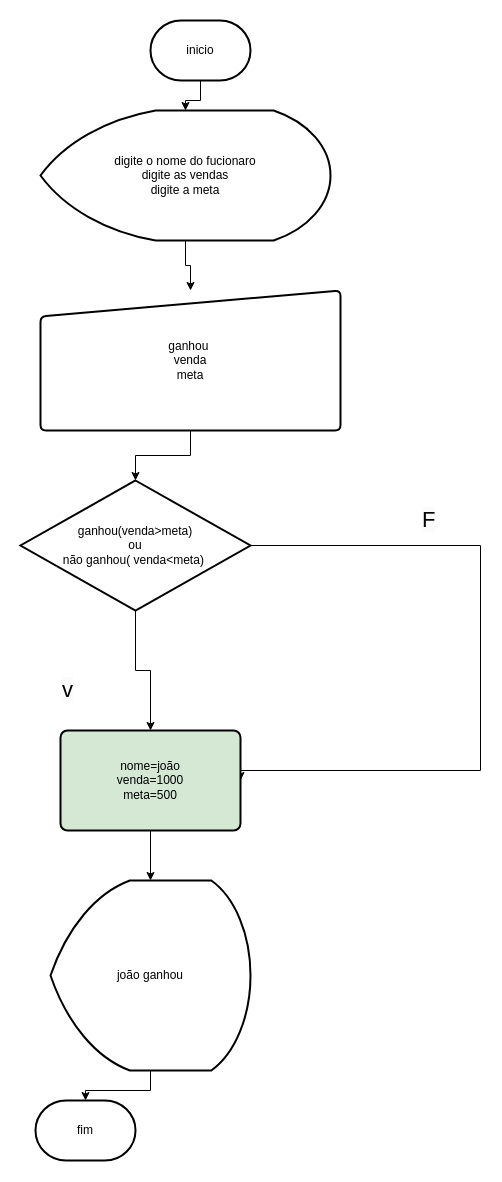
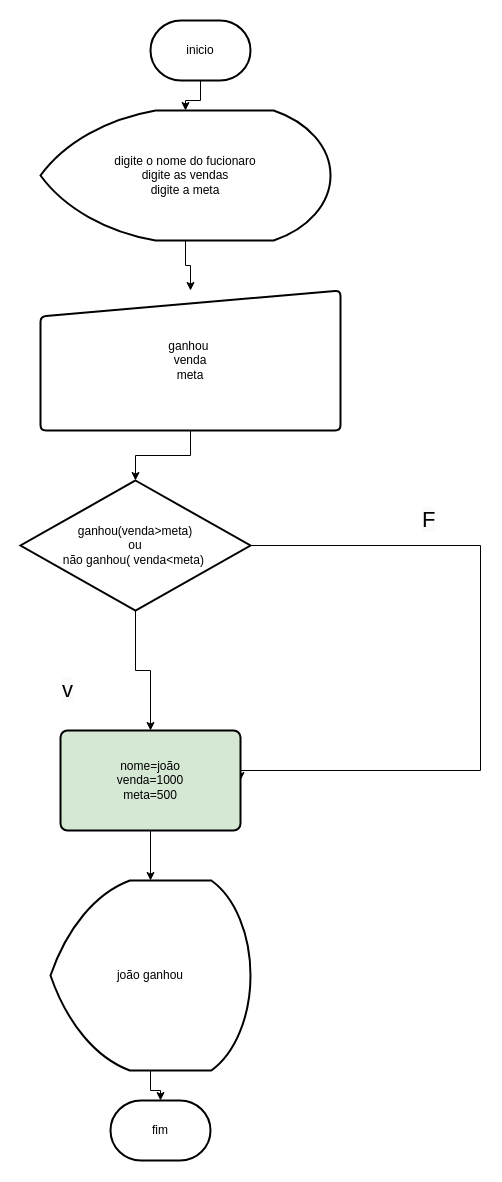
  <mxCell id="0" />
  <mxCell id="1" parent="0" />
  <mxCell id="2" value="" style="edgeStyle=orthogonalEdgeStyle;rounded=0;orthogonalLoop=1;jettySize=auto;html=1;" edge="1" parent="1" source="3" target="7"><mxGeometry relative="1" as="geometry" /></mxCell>
  <mxCell id="3" value="inicio&lt;br&gt;" style="strokeWidth=2;html=1;shape=mxgraph.flowchart.terminator;whiteSpace=wrap;" vertex="1" parent="1"><mxGeometry x="150" y="20" width="100" height="60" as="geometry" /></mxCell>
  <mxCell id="4" value="" style="edgeStyle=orthogonalEdgeStyle;rounded=0;orthogonalLoop=1;jettySize=auto;html=1;" edge="1" parent="1" source="5" target="10"><mxGeometry relative="1" as="geometry" /></mxCell>
  <mxCell id="5" value="ganhou&amp;nbsp;&lt;br&gt;venda&lt;br&gt;meta&lt;br&gt;" style="html=1;strokeWidth=2;shape=manualInput;whiteSpace=wrap;rounded=1;size=26;arcSize=11;" vertex="1" parent="1"><mxGeometry x="40" y="290" width="300" height="140" as="geometry" /></mxCell>
  <mxCell id="6" value="" style="edgeStyle=orthogonalEdgeStyle;rounded=0;orthogonalLoop=1;jettySize=auto;html=1;" edge="1" parent="1" source="7" target="5"><mxGeometry relative="1" as="geometry" /></mxCell>
  <mxCell id="7" value="digite o nome do fucionaro&lt;br&gt;digite as vendas&lt;br&gt;digite a meta" style="strokeWidth=2;html=1;shape=mxgraph.flowchart.display;whiteSpace=wrap;" vertex="1" parent="1"><mxGeometry x="40" y="110" width="290" height="130" as="geometry" /></mxCell>
  <mxCell id="8" style="edgeStyle=orthogonalEdgeStyle;rounded=0;orthogonalLoop=1;jettySize=auto;html=1;entryX=1;entryY=0.5;entryDx=0;entryDy=0;" edge="1" parent="1" source="10" target="12"><mxGeometry relative="1" as="geometry"><mxPoint x="490" y="896" as="targetPoint" /><Array as="points"><mxPoint x="480" y="545" /><mxPoint x="480" y="770" /></Array></mxGeometry></mxCell>
  <mxCell id="9" value="" style="edgeStyle=orthogonalEdgeStyle;rounded=0;orthogonalLoop=1;jettySize=auto;html=1;" edge="1" parent="1" source="10" target="12"><mxGeometry relative="1" as="geometry" /></mxCell>
  <mxCell id="10" value="ganhou(venda&amp;gt;meta)&lt;br&gt;ou&lt;br&gt;não ganhou( venda&amp;lt;meta)&amp;nbsp;" style="strokeWidth=2;html=1;shape=mxgraph.flowchart.decision;whiteSpace=wrap;" vertex="1" parent="1"><mxGeometry x="20" y="480" width="230" height="130" as="geometry" /></mxCell>
  <mxCell id="11" value="" style="edgeStyle=orthogonalEdgeStyle;rounded=0;orthogonalLoop=1;jettySize=auto;html=1;" edge="1" parent="1" source="12" target="16"><mxGeometry relative="1" as="geometry" /></mxCell>
  <mxCell id="12" value="nome=joão&lt;br&gt;venda=1000&lt;br&gt;meta=500" style="rounded=1;whiteSpace=wrap;html=1;absoluteArcSize=1;arcSize=14;strokeWidth=2;fillColor=#d5e8d4;" vertex="1" parent="1"><mxGeometry x="60" y="730" width="180" height="100" as="geometry" /></mxCell>
  <mxCell id="13" value="&lt;span style=&quot;color: rgb(0, 0, 0); font-family: Helvetica; font-size: 22px; font-style: normal; font-variant-ligatures: normal; font-variant-caps: normal; font-weight: 400; letter-spacing: normal; orphans: 2; text-align: center; text-indent: 0px; text-transform: none; widows: 2; word-spacing: 0px; -webkit-text-stroke-width: 0px; background-color: rgb(251, 251, 251); text-decoration-thickness: initial; text-decoration-style: initial; text-decoration-color: initial; float: none; display: inline !important;&quot;&gt;v&lt;/span&gt;" style="text;whiteSpace=wrap;html=1;fontSize=22;" vertex="1" parent="1"><mxGeometry x="60" y="670" width="40" height="40" as="geometry" /></mxCell>
  <mxCell id="14" value="&lt;span style=&quot;color: rgb(0, 0, 0); font-family: Helvetica; font-size: 22px; font-style: normal; font-variant-ligatures: normal; font-variant-caps: normal; font-weight: 400; letter-spacing: normal; orphans: 2; text-align: center; text-indent: 0px; text-transform: none; widows: 2; word-spacing: 0px; -webkit-text-stroke-width: 0px; background-color: rgb(251, 251, 251); text-decoration-thickness: initial; text-decoration-style: initial; text-decoration-color: initial; float: none; display: inline !important;&quot;&gt;F&lt;/span&gt;" style="text;whiteSpace=wrap;html=1;fontSize=22;" vertex="1" parent="1"><mxGeometry x="420" y="500" width="40" height="40" as="geometry" /></mxCell>
  <mxCell id="15" value="" style="edgeStyle=orthogonalEdgeStyle;rounded=0;orthogonalLoop=1;jettySize=auto;html=1;" edge="1" parent="1" source="16" target="17"><mxGeometry relative="1" as="geometry" /></mxCell>
  <mxCell id="16" value="joão ganhou" style="strokeWidth=2;html=1;shape=mxgraph.flowchart.display;whiteSpace=wrap;" vertex="1" parent="1"><mxGeometry x="50" y="880" width="200" height="190" as="geometry" /></mxCell>
- <mxCell id="17" value="fim" style="strokeWidth=2;html=1;shape=mxgraph.flowchart.terminator;whiteSpace=wrap;" vertex="1" parent="1"><mxGeometry x="35" y="1100" width="100" height="60" as="geometry" /></mxCell>
+ <mxCell id="17" value="fim" style="strokeWidth=2;html=1;shape=mxgraph.flowchart.terminator;whiteSpace=wrap;" vertex="1" parent="1"><mxGeometry x="110" y="1100" width="100" height="60" as="geometry" /></mxCell>
